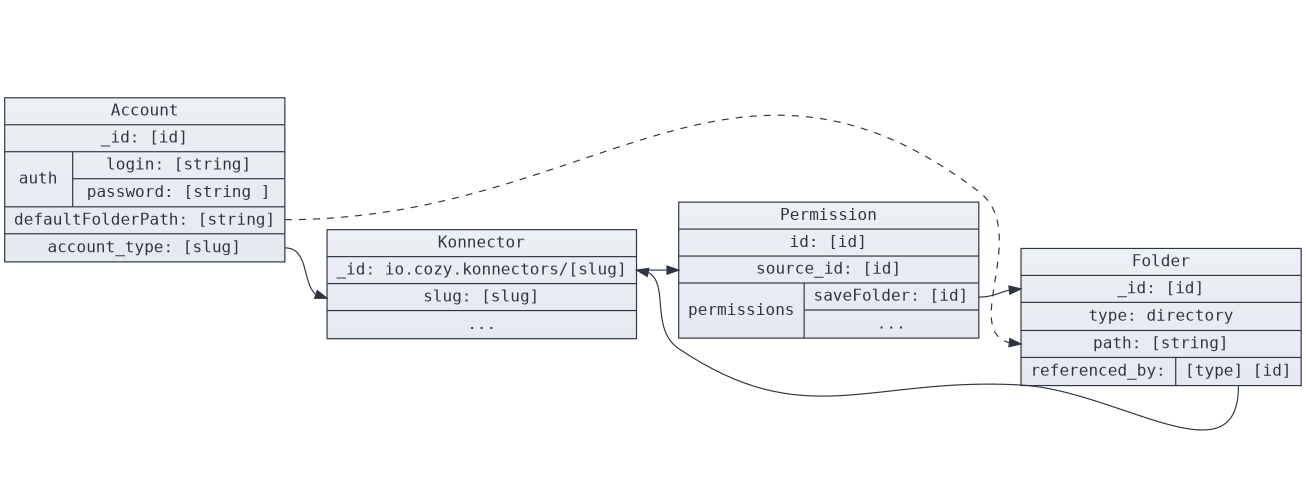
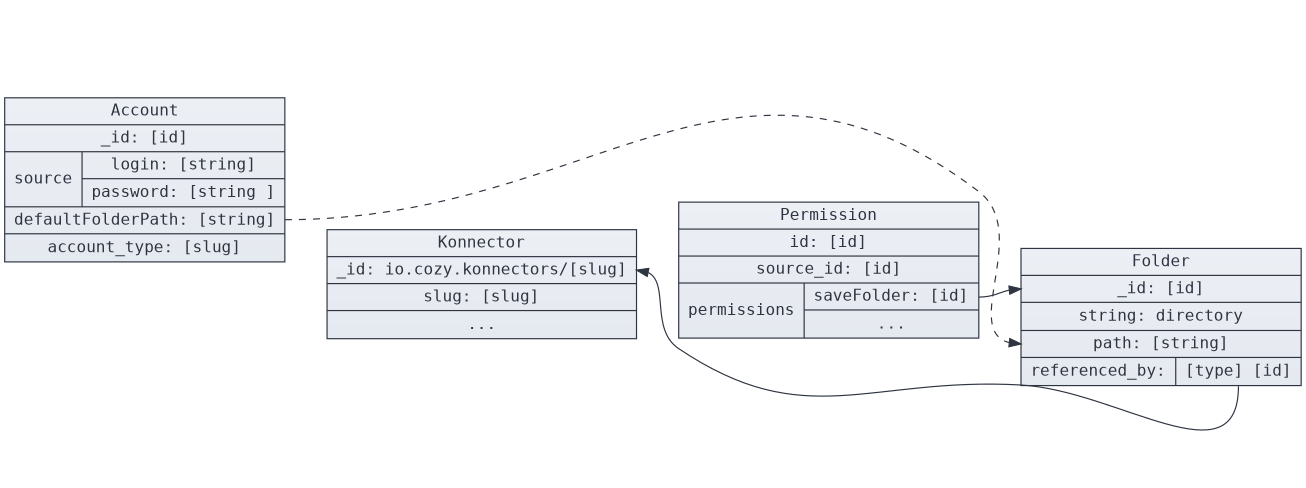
  digraph {
    fontname="DejaVu Sans Mono"
    rankdir=LR
    splines=true
    node [color="#2E3440" fillcolor="#E5E9F0:#ECEFF4" fontcolor="#2E3440" fontname="DejaVu Sans Mono" gradientangle=90 shape=record style=filled]
    edge [color="#2E3440" fontname="DejaVu Sans Mono" headport=id]
    n1 [label="Konnector |<id> _id: io.cozy.konnectors/[slug] |<slug> slug: [slug] | ..."]
    n2 [label="Permission |<id> id: [id] |<source_id> source_id: [id] |{ permissions | {<f_id> saveFolder: [id] | ... }}"]
-   n3 [label="Account |<id> _id: [id] | { auth | { login: [string] | password: [string ]}} |<f_path> defaultFolderPath: [string] |<k_slug> account_type: [slug]"]
-   n4 [label="Folder |<id> _id: [id] | type: directory |<path> path: [string] | {referenced_by: |<ref> [type] [id]}"]
-   n1 -> n2 [headport=source_id tailport=id]
+   n3 [label="Account |<id> _id: [id] | { source | { login: [string] | password: [string ]}} |<f_path> defaultFolderPath: [string] |<k_slug> account_type: [slug]"]
+   n4 [label="Folder |<id> _id: [id] | string: directory |<path> path: [string] | {referenced_by: |<ref> [type] [id]}"]
    n2 -> n4 [tailport=f_id]
-   n3 -> n1 [headport=slug tailport=k_slug]
    n3 -> n4 [headport=path style=dashed tailport=f_path]
    n4 -> n1 [tailport=ref]
  }
